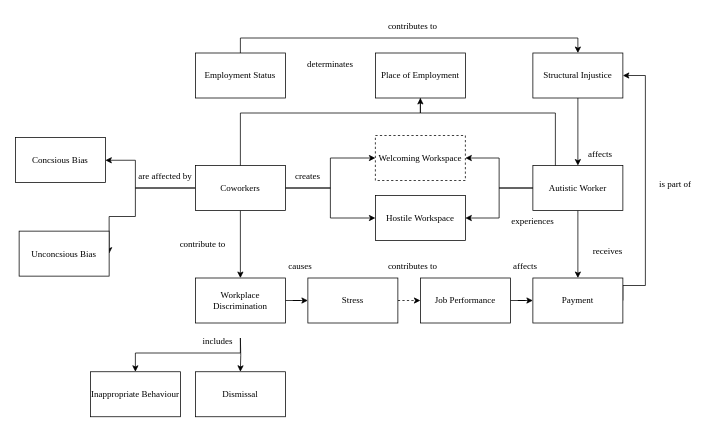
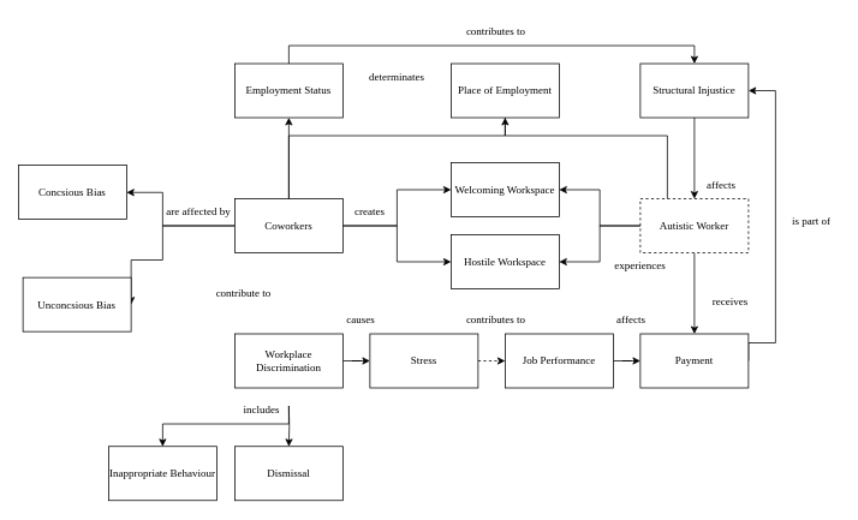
  <mxCell id="0" />
  <mxCell id="1" parent="0" />
  <mxCell id="2" style="edgeStyle=orthogonalEdgeStyle;rounded=0;orthogonalLoop=1;jettySize=auto;html=1;entryX=0;entryY=0.5;entryDx=0;entryDy=0;fontFamily=Montserrat;fontSource=https%3A%2F%2Ffonts.googleapis.com%2Fcss%3Ffamily%3DMontserrat;" parent="1" source="5" target="14" edge="1"><mxGeometry relative="1" as="geometry" /></mxCell>
  <mxCell id="3" style="edgeStyle=orthogonalEdgeStyle;rounded=0;orthogonalLoop=1;jettySize=auto;html=1;fontSize=12;endArrow=classic;endFill=1;startSize=6;endSize=6;exitX=0.5;exitY=1;exitDx=0;exitDy=0;" edge="1" parent="1" target="31"><mxGeometry relative="1" as="geometry"><mxPoint x="320" y="450" as="sourcePoint" /><Array as="points"><mxPoint x="320" y="470" /><mxPoint x="180" y="470" /></Array></mxGeometry></mxCell>
  <mxCell id="4" style="edgeStyle=orthogonalEdgeStyle;rounded=0;orthogonalLoop=1;jettySize=auto;html=1;entryX=0.5;entryY=0;entryDx=0;entryDy=0;fontSize=12;endArrow=classic;endFill=1;startSize=6;endSize=6;" edge="1" parent="1" target="32"><mxGeometry relative="1" as="geometry"><mxPoint x="320" y="450" as="sourcePoint" /></mxGeometry></mxCell>
  <mxCell id="5" value="&lt;font data-font-src=&quot;https://fonts.googleapis.com/css?family=Montserrat&quot; face=&quot;Montserrat&quot;&gt;Workplace Discrimination&lt;/font&gt;" style="rounded=0;whiteSpace=wrap;html=1;" parent="1" vertex="1"><mxGeometry x="260" y="370" width="120" height="60" as="geometry" /></mxCell>
  <mxCell id="6" style="edgeStyle=orthogonalEdgeStyle;rounded=0;orthogonalLoop=1;jettySize=auto;html=1;fontFamily=Montserrat;fontSource=https%3A%2F%2Ffonts.googleapis.com%2Fcss%3Ffamily%3DMontserrat;entryX=0.5;entryY=0;entryDx=0;entryDy=0;" parent="1" source="7" target="12" edge="1"><mxGeometry relative="1" as="geometry"><mxPoint x="360" y="50" as="targetPoint" /><Array as="points"><mxPoint x="320" y="50" /><mxPoint x="770" y="50" /></Array></mxGeometry></mxCell>
  <mxCell id="7" value="Employment Status" style="rounded=0;whiteSpace=wrap;html=1;fontFamily=Montserrat;fontSource=https%3A%2F%2Ffonts.googleapis.com%2Fcss%3Ffamily%3DMontserrat;" parent="1" vertex="1"><mxGeometry x="260" y="70" width="120" height="60" as="geometry" /></mxCell>
  <mxCell id="8" style="edgeStyle=orthogonalEdgeStyle;rounded=0;orthogonalLoop=1;jettySize=auto;html=1;fontFamily=Montserrat;fontSource=https%3A%2F%2Ffonts.googleapis.com%2Fcss%3Ffamily%3DMontserrat;startArrow=classic;startFill=1;endArrow=none;endFill=0;" parent="1" source="10" target="17" edge="1"><mxGeometry relative="1" as="geometry" /></mxCell>
  <mxCell id="9" style="edgeStyle=orthogonalEdgeStyle;rounded=0;orthogonalLoop=1;jettySize=auto;html=1;entryX=1;entryY=0.5;entryDx=0;entryDy=0;fontFamily=Montserrat;fontSource=https%3A%2F%2Ffonts.googleapis.com%2Fcss%3Ffamily%3DMontserrat;exitX=1;exitY=0.5;exitDx=0;exitDy=0;" parent="1" source="10" target="12" edge="1"><mxGeometry relative="1" as="geometry"><Array as="points"><mxPoint x="830" y="380" /><mxPoint x="860" y="380" /><mxPoint x="860" y="100" /></Array></mxGeometry></mxCell>
  <mxCell id="10" value="Payment" style="rounded=0;whiteSpace=wrap;html=1;fontFamily=Montserrat;fontSource=https%3A%2F%2Ffonts.googleapis.com%2Fcss%3Ffamily%3DMontserrat;" parent="1" vertex="1"><mxGeometry x="710" y="370" width="120" height="60" as="geometry" /></mxCell>
  <mxCell id="11" style="edgeStyle=orthogonalEdgeStyle;rounded=0;orthogonalLoop=1;jettySize=auto;html=1;fontFamily=Montserrat;fontSource=https%3A%2F%2Ffonts.googleapis.com%2Fcss%3Ffamily%3DMontserrat;" parent="1" source="12" target="17" edge="1"><mxGeometry relative="1" as="geometry" /></mxCell>
  <mxCell id="12" value="&lt;font data-font-src=&quot;https://fonts.googleapis.com/css?family=Montserrat&quot; face=&quot;Montserrat&quot;&gt;Structural Injustice&lt;/font&gt;" style="rounded=0;whiteSpace=wrap;html=1;" parent="1" vertex="1"><mxGeometry x="710" y="70" width="120" height="60" as="geometry" /></mxCell>
  <mxCell id="13" style="edgeStyle=orthogonalEdgeStyle;rounded=0;orthogonalLoop=1;jettySize=auto;html=1;entryX=0;entryY=0.5;entryDx=0;entryDy=0;fontFamily=Montserrat;fontSource=https%3A%2F%2Ffonts.googleapis.com%2Fcss%3Ffamily%3DMontserrat;dashed=1;" parent="1" source="14" target="16" edge="1"><mxGeometry relative="1" as="geometry"><Array as="points"><mxPoint x="550" y="400" /></Array></mxGeometry></mxCell>
  <mxCell id="14" value="&lt;font data-font-src=&quot;https://fonts.googleapis.com/css?family=Montserrat&quot; face=&quot;Montserrat&quot;&gt;Stress&lt;/font&gt;" style="rounded=0;whiteSpace=wrap;html=1;" parent="1" vertex="1"><mxGeometry x="410" y="370" width="120" height="60" as="geometry" /></mxCell>
  <mxCell id="15" style="edgeStyle=orthogonalEdgeStyle;rounded=0;orthogonalLoop=1;jettySize=auto;html=1;entryX=0;entryY=0.5;entryDx=0;entryDy=0;fontFamily=Montserrat;fontSource=https%3A%2F%2Ffonts.googleapis.com%2Fcss%3Ffamily%3DMontserrat;" parent="1" source="16" target="10" edge="1"><mxGeometry relative="1" as="geometry" /></mxCell>
  <mxCell id="16" value="&lt;font data-font-src=&quot;https://fonts.googleapis.com/css?family=Montserrat&quot; face=&quot;Montserrat&quot;&gt;Job Performance&lt;/font&gt;" style="rounded=0;whiteSpace=wrap;html=1;" parent="1" vertex="1"><mxGeometry x="560" y="370" width="120" height="60" as="geometry" /></mxCell>
- <mxCell id="17" value="&lt;font data-font-src=&quot;https://fonts.googleapis.com/css?family=Montserrat&quot; face=&quot;Montserrat&quot;&gt;Autistic Worker&lt;/font&gt;" style="rounded=0;whiteSpace=wrap;html=1;" parent="1" vertex="1"><mxGeometry x="710" y="220" width="120" height="60" as="geometry" /></mxCell>
+ <mxCell id="17" value="&lt;font data-font-src=&quot;https://fonts.googleapis.com/css?family=Montserrat&quot; face=&quot;Montserrat&quot;&gt;Autistic Worker&lt;/font&gt;" style="rounded=0;whiteSpace=wrap;html=1;dashed=1;" parent="1" vertex="1"><mxGeometry x="710" y="220" width="120" height="60" as="geometry" /></mxCell>
  <mxCell id="18" style="edgeStyle=orthogonalEdgeStyle;rounded=0;orthogonalLoop=1;jettySize=auto;html=1;entryX=0;entryY=0.5;entryDx=0;entryDy=0;fontFamily=Montserrat;fontSource=https%3A%2F%2Ffonts.googleapis.com%2Fcss%3Ffamily%3DMontserrat;" parent="1" source="23" target="30" edge="1"><mxGeometry relative="1" as="geometry" /></mxCell>
  <mxCell id="19" style="edgeStyle=orthogonalEdgeStyle;rounded=0;orthogonalLoop=1;jettySize=auto;html=1;entryX=0;entryY=0.5;entryDx=0;entryDy=0;fontFamily=Montserrat;fontSource=https%3A%2F%2Ffonts.googleapis.com%2Fcss%3Ffamily%3DMontserrat;" parent="1" source="23" target="28" edge="1"><mxGeometry relative="1" as="geometry" /></mxCell>
- <mxCell id="20" style="edgeStyle=orthogonalEdgeStyle;rounded=0;orthogonalLoop=1;jettySize=auto;html=1;entryX=0.5;entryY=0;entryDx=0;entryDy=0;fontFamily=Montserrat;fontSource=https%3A%2F%2Ffonts.googleapis.com%2Fcss%3Ffamily%3DMontserrat;" parent="1" source="23" target="5" edge="1"><mxGeometry relative="1" as="geometry" /></mxCell>
+ <mxCell id="20" style="edgeStyle=orthogonalEdgeStyle;rounded=0;orthogonalLoop=1;jettySize=auto;html=1;fontFamily=Montserrat;fontSource=https%3A%2F%2Ffonts.googleapis.com%2Fcss%3Ffamily%3DMontserrat;" parent="1" source="23" target="7" edge="1"><mxGeometry relative="1" as="geometry" /></mxCell>
  <mxCell id="21" style="edgeStyle=orthogonalEdgeStyle;rounded=0;orthogonalLoop=1;jettySize=auto;html=1;exitX=0;exitY=0.5;exitDx=0;exitDy=0;fontSize=12;endArrow=classic;endFill=1;startSize=6;endSize=6;" edge="1" parent="1" source="23" target="44"><mxGeometry relative="1" as="geometry"><Array as="points"><mxPoint x="180" y="250" /><mxPoint x="180" y="213" /></Array></mxGeometry></mxCell>
  <mxCell id="22" style="edgeStyle=orthogonalEdgeStyle;rounded=0;orthogonalLoop=1;jettySize=auto;html=1;fontSize=12;endArrow=classic;endFill=1;startSize=6;endSize=6;entryX=1;entryY=0.5;entryDx=0;entryDy=0;" edge="1" parent="1" target="45"><mxGeometry relative="1" as="geometry"><mxPoint x="260" y="250" as="sourcePoint" /><Array as="points"><mxPoint x="180" y="250" /><mxPoint x="180" y="288" /></Array></mxGeometry></mxCell>
  <mxCell id="23" value="&lt;font data-font-src=&quot;https://fonts.googleapis.com/css?family=Montserrat&quot; face=&quot;Montserrat&quot;&gt;Coworkers&lt;/font&gt;" style="rounded=0;whiteSpace=wrap;html=1;" parent="1" vertex="1"><mxGeometry x="260" y="220" width="120" height="60" as="geometry" /></mxCell>
  <mxCell id="24" style="edgeStyle=orthogonalEdgeStyle;rounded=0;orthogonalLoop=1;jettySize=auto;html=1;entryX=0.5;entryY=0;entryDx=0;entryDy=0;fontFamily=Montserrat;fontSource=https%3A%2F%2Ffonts.googleapis.com%2Fcss%3Ffamily%3DMontserrat;startArrow=none;startFill=0;endArrow=none;endFill=0;" parent="1" source="26" target="23" edge="1"><mxGeometry relative="1" as="geometry"><Array as="points"><mxPoint x="560" y="150" /><mxPoint x="320" y="150" /></Array></mxGeometry></mxCell>
  <mxCell id="25" style="edgeStyle=orthogonalEdgeStyle;rounded=0;orthogonalLoop=1;jettySize=auto;html=1;entryX=0.25;entryY=0;entryDx=0;entryDy=0;fontFamily=Montserrat;fontSource=https%3A%2F%2Ffonts.googleapis.com%2Fcss%3Ffamily%3DMontserrat;endArrow=none;endFill=0;startArrow=classic;startFill=1;" parent="1" source="26" target="17" edge="1"><mxGeometry relative="1" as="geometry"><Array as="points"><mxPoint x="560" y="150" /><mxPoint x="740" y="150" /></Array></mxGeometry></mxCell>
  <mxCell id="26" value="&lt;font data-font-src=&quot;https://fonts.googleapis.com/css?family=Montserrat&quot; face=&quot;Montserrat&quot;&gt;Place of Employment&lt;/font&gt;" style="rounded=0;whiteSpace=wrap;html=1;" parent="1" vertex="1"><mxGeometry x="500" y="70" width="120" height="60" as="geometry" /></mxCell>
  <mxCell id="27" style="edgeStyle=orthogonalEdgeStyle;rounded=0;orthogonalLoop=1;jettySize=auto;html=1;fontFamily=Montserrat;fontSource=https%3A%2F%2Ffonts.googleapis.com%2Fcss%3Ffamily%3DMontserrat;exitX=0;exitY=0.5;exitDx=0;exitDy=0;" parent="1" source="17" target="28" edge="1"><mxGeometry relative="1" as="geometry" /></mxCell>
  <mxCell id="28" value="&lt;font data-font-src=&quot;https://fonts.googleapis.com/css?family=Montserrat&quot; face=&quot;Montserrat&quot;&gt;Hostile Workspace&lt;/font&gt;" style="rounded=0;whiteSpace=wrap;html=1;" parent="1" vertex="1"><mxGeometry x="500" y="260" width="120" height="60" as="geometry" /></mxCell>
  <mxCell id="29" style="edgeStyle=orthogonalEdgeStyle;rounded=0;orthogonalLoop=1;jettySize=auto;html=1;fontFamily=Montserrat;fontSource=https%3A%2F%2Ffonts.googleapis.com%2Fcss%3Ffamily%3DMontserrat;exitX=0;exitY=0.5;exitDx=0;exitDy=0;" parent="1" source="17" target="30" edge="1"><mxGeometry relative="1" as="geometry" /></mxCell>
- <mxCell id="30" value="&lt;font data-font-src=&quot;https://fonts.googleapis.com/css?family=Montserrat&quot; face=&quot;Montserrat&quot;&gt;Welcoming Workspace&lt;/font&gt;" style="rounded=0;whiteSpace=wrap;html=1;dashed=1;" parent="1" vertex="1"><mxGeometry x="500" y="180" width="120" height="60" as="geometry" /></mxCell>
+ <mxCell id="30" value="&lt;font data-font-src=&quot;https://fonts.googleapis.com/css?family=Montserrat&quot; face=&quot;Montserrat&quot;&gt;Welcoming Workspace&lt;/font&gt;" style="rounded=0;whiteSpace=wrap;html=1;" parent="1" vertex="1"><mxGeometry x="500" y="180" width="120" height="60" as="geometry" /></mxCell>
  <mxCell id="31" value="Inappropriate Behaviour" style="rounded=0;whiteSpace=wrap;html=1;fontFamily=Montserrat;fontSource=https%3A%2F%2Ffonts.googleapis.com%2Fcss%3Ffamily%3DMontserrat;" parent="1" vertex="1"><mxGeometry x="120" y="495" width="120" height="60" as="geometry" /></mxCell>
  <mxCell id="32" value="Dismissal" style="rounded=0;whiteSpace=wrap;html=1;fontFamily=Montserrat;fontSource=https%3A%2F%2Ffonts.googleapis.com%2Fcss%3Ffamily%3DMontserrat;" parent="1" vertex="1"><mxGeometry x="260" y="495" width="120" height="60" as="geometry" /></mxCell>
  <mxCell id="33" value="creates" style="text;html=1;strokeColor=none;fillColor=none;align=center;verticalAlign=middle;whiteSpace=wrap;rounded=0;fontFamily=Montserrat;fontSource=https%3A%2F%2Ffonts.googleapis.com%2Fcss%3Ffamily%3DMontserrat;" parent="1" vertex="1"><mxGeometry x="380" y="220" width="60" height="30" as="geometry" /></mxCell>
  <mxCell id="34" value="determinates" style="text;html=1;strokeColor=none;fillColor=none;align=center;verticalAlign=middle;whiteSpace=wrap;rounded=0;fontFamily=Montserrat;fontSource=https%3A%2F%2Ffonts.googleapis.com%2Fcss%3Ffamily%3DMontserrat;" parent="1" vertex="1"><mxGeometry x="410" y="70" width="60" height="30" as="geometry" /></mxCell>
  <mxCell id="35" value="contributes to" style="text;html=1;strokeColor=none;fillColor=none;align=center;verticalAlign=middle;whiteSpace=wrap;rounded=0;fontFamily=Montserrat;fontSource=https%3A%2F%2Ffonts.googleapis.com%2Fcss%3Ffamily%3DMontserrat;" parent="1" vertex="1"><mxGeometry x="500" y="20" width="100" height="30" as="geometry" /></mxCell>
  <mxCell id="36" value="affects" style="text;html=1;strokeColor=none;fillColor=none;align=center;verticalAlign=middle;whiteSpace=wrap;rounded=0;fontFamily=Montserrat;fontSource=https%3A%2F%2Ffonts.googleapis.com%2Fcss%3Ffamily%3DMontserrat;" parent="1" vertex="1"><mxGeometry x="770" y="190" width="60" height="30" as="geometry" /></mxCell>
  <mxCell id="37" value="receives" style="text;html=1;strokeColor=none;fillColor=none;align=center;verticalAlign=middle;whiteSpace=wrap;rounded=0;fontFamily=Montserrat;fontSource=https%3A%2F%2Ffonts.googleapis.com%2Fcss%3Ffamily%3DMontserrat;" parent="1" vertex="1"><mxGeometry x="780" y="320" width="60" height="30" as="geometry" /></mxCell>
  <mxCell id="38" value="causes" style="text;html=1;strokeColor=none;fillColor=none;align=center;verticalAlign=middle;whiteSpace=wrap;rounded=0;fontFamily=Montserrat;fontSource=https%3A%2F%2Ffonts.googleapis.com%2Fcss%3Ffamily%3DMontserrat;" parent="1" vertex="1"><mxGeometry x="370" y="340" width="60" height="30" as="geometry" /></mxCell>
  <mxCell id="39" value="contributes to" style="text;html=1;strokeColor=none;fillColor=none;align=center;verticalAlign=middle;whiteSpace=wrap;rounded=0;fontFamily=Montserrat;fontSource=https%3A%2F%2Ffonts.googleapis.com%2Fcss%3Ffamily%3DMontserrat;" parent="1" vertex="1"><mxGeometry x="505" y="340" width="90" height="30" as="geometry" /></mxCell>
  <mxCell id="40" value="affects" style="text;html=1;strokeColor=none;fillColor=none;align=center;verticalAlign=middle;whiteSpace=wrap;rounded=0;fontFamily=Montserrat;fontSource=https%3A%2F%2Ffonts.googleapis.com%2Fcss%3Ffamily%3DMontserrat;" parent="1" vertex="1"><mxGeometry x="670" y="340" width="60" height="30" as="geometry" /></mxCell>
  <mxCell id="41" value="experiences" style="text;html=1;strokeColor=none;fillColor=none;align=center;verticalAlign=middle;whiteSpace=wrap;rounded=0;fontFamily=Montserrat;fontSource=https%3A%2F%2Ffonts.googleapis.com%2Fcss%3Ffamily%3DMontserrat;" parent="1" vertex="1"><mxGeometry x="680" y="280" width="60" height="30" as="geometry" /></mxCell>
  <mxCell id="42" value="contribute to" style="text;html=1;strokeColor=none;fillColor=none;align=center;verticalAlign=middle;whiteSpace=wrap;rounded=0;fontFamily=Montserrat;fontSource=https%3A%2F%2Ffonts.googleapis.com%2Fcss%3Ffamily%3DMontserrat;" parent="1" vertex="1"><mxGeometry x="230" y="310" width="80" height="30" as="geometry" /></mxCell>
  <mxCell id="43" value="is part of" style="text;html=1;strokeColor=none;fillColor=none;align=center;verticalAlign=middle;whiteSpace=wrap;rounded=0;fontFamily=Montserrat;fontSource=https%3A%2F%2Ffonts.googleapis.com%2Fcss%3Ffamily%3DMontserrat;" parent="1" vertex="1"><mxGeometry x="870" y="230" width="60" height="30" as="geometry" /></mxCell>
  <mxCell id="44" value="&lt;font data-font-src=&quot;https://fonts.googleapis.com/css?family=Montserrat&quot; face=&quot;Montserrat&quot;&gt;Concsious Bias&lt;/font&gt;" style="rounded=0;whiteSpace=wrap;html=1;" parent="1" vertex="1"><mxGeometry x="20" y="182.5" width="120" height="60" as="geometry" /></mxCell>
  <mxCell id="45" value="&lt;font data-font-src=&quot;https://fonts.googleapis.com/css?family=Montserrat&quot; face=&quot;Montserrat&quot;&gt;Unconcsious Bias&lt;/font&gt;" style="rounded=0;whiteSpace=wrap;html=1;" parent="1" vertex="1"><mxGeometry x="25" y="307.5" width="120" height="60" as="geometry" /></mxCell>
  <mxCell id="46" value="are affected by" style="text;html=1;strokeColor=none;fillColor=none;align=center;verticalAlign=middle;whiteSpace=wrap;rounded=0;fontFamily=Montserrat;fontSource=https%3A%2F%2Ffonts.googleapis.com%2Fcss%3Ffamily%3DMontserrat;" vertex="1" parent="1"><mxGeometry x="180" y="220" width="80" height="30" as="geometry" /></mxCell>
  <mxCell id="47" value="includes" style="text;html=1;strokeColor=none;fillColor=none;align=center;verticalAlign=middle;whiteSpace=wrap;rounded=0;fontFamily=Montserrat;fontSource=https%3A%2F%2Ffonts.googleapis.com%2Fcss%3Ffamily%3DMontserrat;" vertex="1" parent="1"><mxGeometry x="260" y="440" width="60" height="30" as="geometry" /></mxCell>
